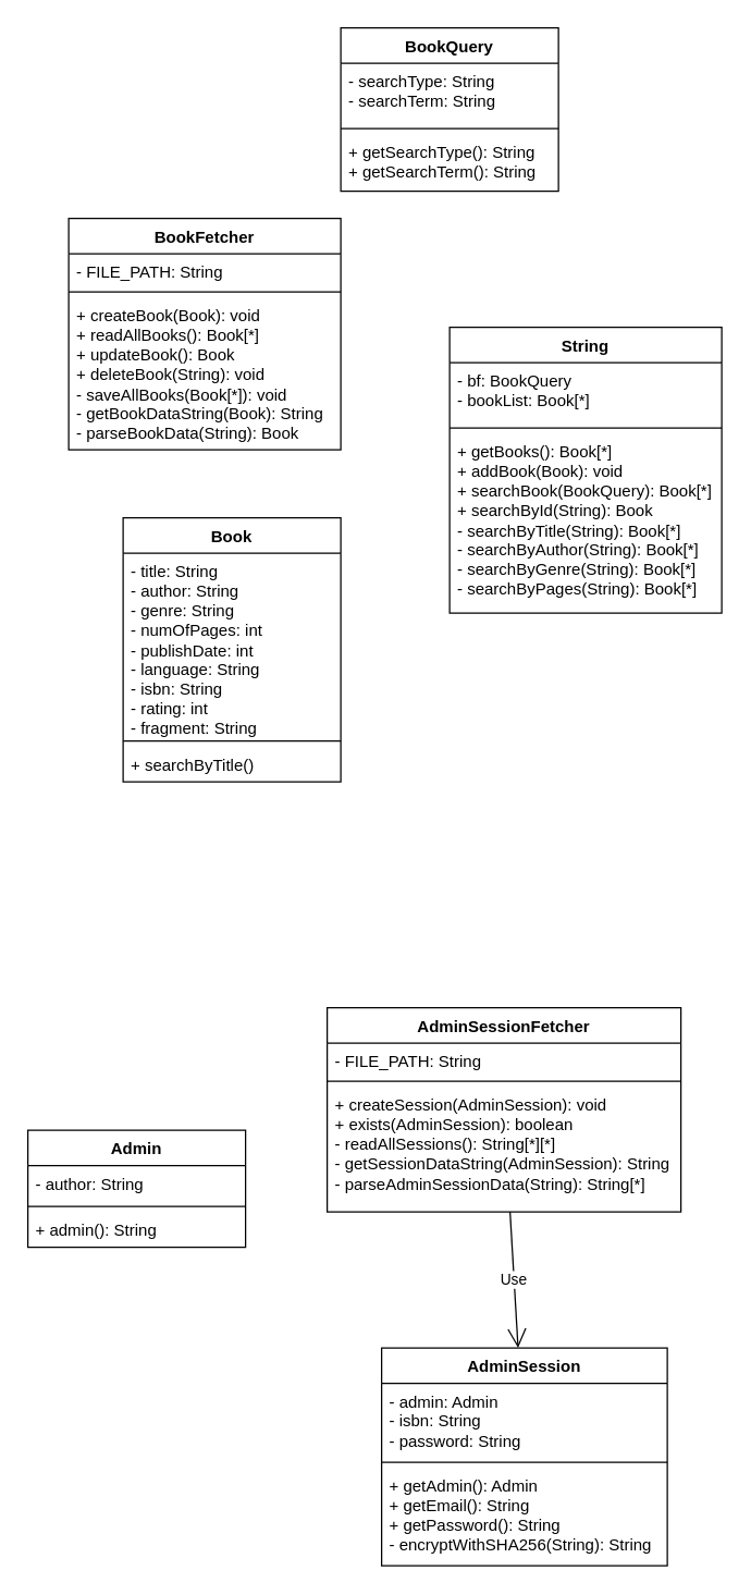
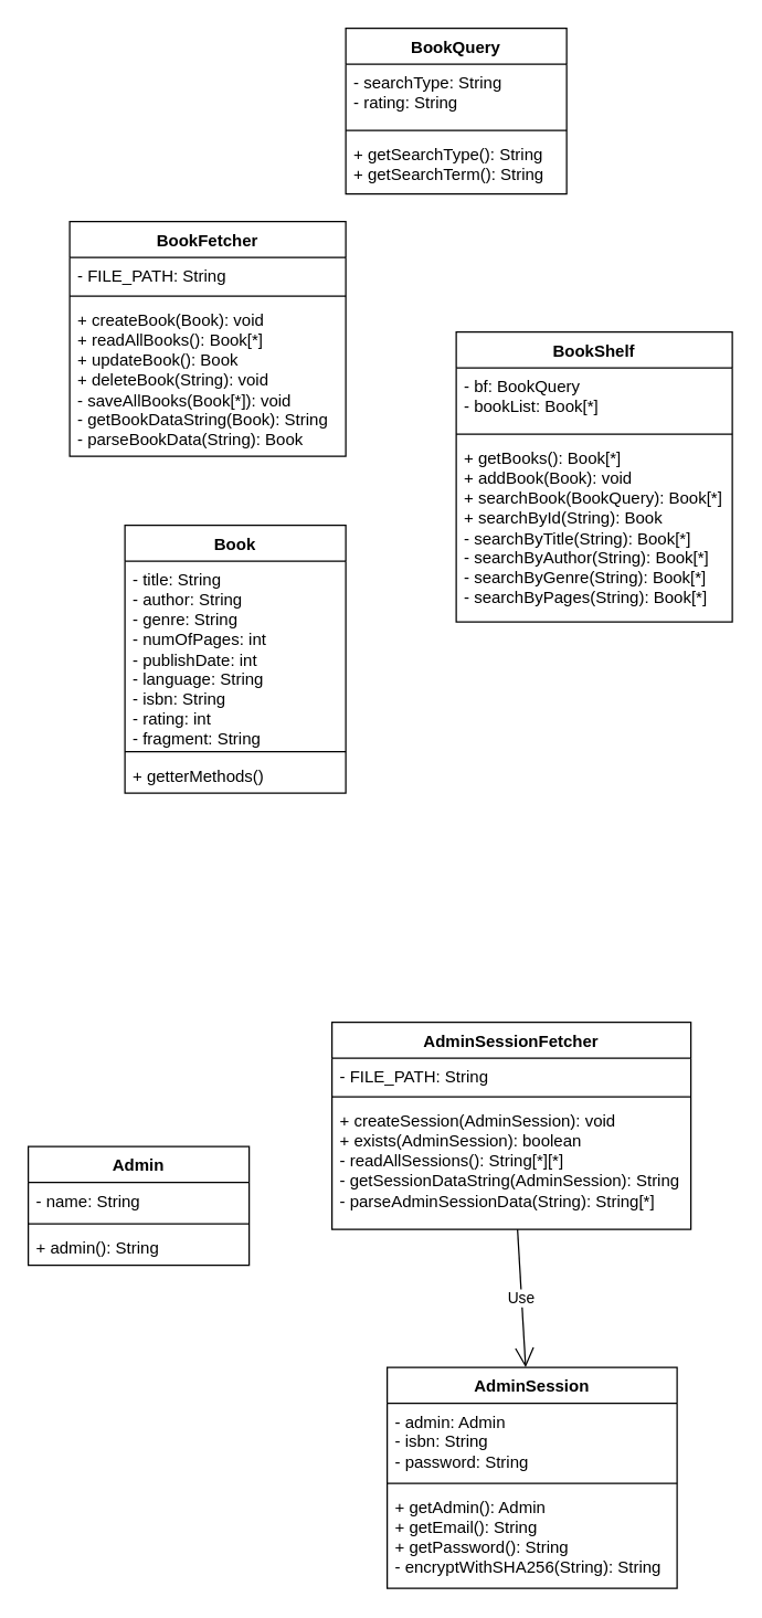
  <mxCell id="0" />
  <mxCell id="1" parent="0" />
  <mxCell id="2" value="Book" style="swimlane;fontStyle=1;align=center;verticalAlign=top;childLayout=stackLayout;horizontal=1;startSize=26;horizontalStack=0;resizeParent=1;resizeParentMax=0;resizeLast=0;collapsible=1;marginBottom=0;whiteSpace=wrap;html=1;" parent="1" vertex="1"><mxGeometry x="90" y="380" width="160" height="194" as="geometry" /></mxCell>
  <mxCell id="3" value="- title: String&lt;br&gt;- author: String&lt;br&gt;- genre: String&lt;br&gt;- numOfPages: int&lt;br&gt;- publishDate: int&lt;br&gt;- language: String&lt;br&gt;- isbn: String&lt;br&gt;- rating: int&lt;br&gt;- fragment: String&lt;br&gt;" style="text;strokeColor=none;fillColor=none;align=left;verticalAlign=top;spacingLeft=4;spacingRight=4;overflow=hidden;rotatable=0;points=[[0,0.5],[1,0.5]];portConstraint=eastwest;whiteSpace=wrap;html=1;" parent="2" vertex="1"><mxGeometry y="26" width="160" height="134" as="geometry" /></mxCell>
  <mxCell id="4" value="" style="line;strokeWidth=1;fillColor=none;align=left;verticalAlign=middle;spacingTop=-1;spacingLeft=3;spacingRight=3;rotatable=0;labelPosition=right;points=[];portConstraint=eastwest;strokeColor=inherit;" parent="2" vertex="1"><mxGeometry y="160" width="160" height="8" as="geometry" /></mxCell>
- <mxCell id="5" value="+ searchByTitle()" style="text;strokeColor=none;fillColor=none;align=left;verticalAlign=top;spacingLeft=4;spacingRight=4;overflow=hidden;rotatable=0;points=[[0,0.5],[1,0.5]];portConstraint=eastwest;whiteSpace=wrap;html=1;" parent="2" vertex="1"><mxGeometry y="168" width="160" height="26" as="geometry" /></mxCell>
+ <mxCell id="5" value="+ getterMethods()" style="text;strokeColor=none;fillColor=none;align=left;verticalAlign=top;spacingLeft=4;spacingRight=4;overflow=hidden;rotatable=0;points=[[0,0.5],[1,0.5]];portConstraint=eastwest;whiteSpace=wrap;html=1;" parent="2" vertex="1"><mxGeometry y="168" width="160" height="26" as="geometry" /></mxCell>
  <mxCell id="6" value="BookFetcher" style="swimlane;fontStyle=1;align=center;verticalAlign=top;childLayout=stackLayout;horizontal=1;startSize=26;horizontalStack=0;resizeParent=1;resizeParentMax=0;resizeLast=0;collapsible=1;marginBottom=0;whiteSpace=wrap;html=1;" parent="1" vertex="1"><mxGeometry x="50" y="160" width="200" height="170" as="geometry" /></mxCell>
  <mxCell id="7" value="- FILE_PATH: String" style="text;strokeColor=none;fillColor=none;align=left;verticalAlign=top;spacingLeft=4;spacingRight=4;overflow=hidden;rotatable=0;points=[[0,0.5],[1,0.5]];portConstraint=eastwest;whiteSpace=wrap;html=1;" parent="6" vertex="1"><mxGeometry y="26" width="200" height="24" as="geometry" /></mxCell>
  <mxCell id="8" value="" style="line;strokeWidth=1;fillColor=none;align=left;verticalAlign=middle;spacingTop=-1;spacingLeft=3;spacingRight=3;rotatable=0;labelPosition=right;points=[];portConstraint=eastwest;strokeColor=inherit;" parent="6" vertex="1"><mxGeometry y="50" width="200" height="8" as="geometry" /></mxCell>
  <mxCell id="9" value="+ createBook(Book): void&lt;br&gt;+ readAllBooks(): Book[*]&lt;br&gt;+ updateBook(): Book&lt;br&gt;+ deleteBook(String): void&lt;br&gt;- saveAllBooks(Book[*]): void&lt;br&gt;- getBookDataString(Book): String&lt;br&gt;- parseBookData(String): Book" style="text;strokeColor=none;fillColor=none;align=left;verticalAlign=top;spacingLeft=4;spacingRight=4;overflow=hidden;rotatable=0;points=[[0,0.5],[1,0.5]];portConstraint=eastwest;whiteSpace=wrap;html=1;" parent="6" vertex="1"><mxGeometry y="58" width="200" height="112" as="geometry" /></mxCell>
- <mxCell id="10" value="String" style="swimlane;fontStyle=1;align=center;verticalAlign=top;childLayout=stackLayout;horizontal=1;startSize=26;horizontalStack=0;resizeParent=1;resizeParentMax=0;resizeLast=0;collapsible=1;marginBottom=0;whiteSpace=wrap;html=1;" parent="1" vertex="1"><mxGeometry x="330" y="240" width="200" height="210" as="geometry" /></mxCell>
+ <mxCell id="10" value="BookShelf" style="swimlane;fontStyle=1;align=center;verticalAlign=top;childLayout=stackLayout;horizontal=1;startSize=26;horizontalStack=0;resizeParent=1;resizeParentMax=0;resizeLast=0;collapsible=1;marginBottom=0;whiteSpace=wrap;html=1;" parent="1" vertex="1"><mxGeometry x="330" y="240" width="200" height="210" as="geometry" /></mxCell>
  <mxCell id="11" value="- bf: BookQuery&lt;br&gt;- bookList: Book[*]" style="text;strokeColor=none;fillColor=none;align=left;verticalAlign=top;spacingLeft=4;spacingRight=4;overflow=hidden;rotatable=0;points=[[0,0.5],[1,0.5]];portConstraint=eastwest;whiteSpace=wrap;html=1;" parent="10" vertex="1"><mxGeometry y="26" width="200" height="44" as="geometry" /></mxCell>
  <mxCell id="12" value="" style="line;strokeWidth=1;fillColor=none;align=left;verticalAlign=middle;spacingTop=-1;spacingLeft=3;spacingRight=3;rotatable=0;labelPosition=right;points=[];portConstraint=eastwest;strokeColor=inherit;" parent="10" vertex="1"><mxGeometry y="70" width="200" height="8" as="geometry" /></mxCell>
  <mxCell id="13" value="+ getBooks(): Book[*]&lt;br&gt;+ addBook(Book): void&lt;br&gt;+ searchBook(BookQuery): Book[*]&lt;br&gt;+ searchById(String): Book&lt;br&gt;- searchByTitle(String): Book[*]&lt;br&gt;- searchByAuthor(String): Book[*]&lt;br&gt;- searchByGenre(String): Book[*]&lt;br&gt;- searchByPages(String): Book[*]" style="text;strokeColor=none;fillColor=none;align=left;verticalAlign=top;spacingLeft=4;spacingRight=4;overflow=hidden;rotatable=0;points=[[0,0.5],[1,0.5]];portConstraint=eastwest;whiteSpace=wrap;html=1;" parent="10" vertex="1"><mxGeometry y="78" width="200" height="132" as="geometry" /></mxCell>
  <mxCell id="14" value="BookQuery" style="swimlane;fontStyle=1;align=center;verticalAlign=top;childLayout=stackLayout;horizontal=1;startSize=26;horizontalStack=0;resizeParent=1;resizeParentMax=0;resizeLast=0;collapsible=1;marginBottom=0;whiteSpace=wrap;html=1;" parent="1" vertex="1"><mxGeometry x="250" y="20" width="160" height="120" as="geometry" /></mxCell>
- <mxCell id="15" value="- searchType: String&lt;br&gt;- searchTerm: String" style="text;strokeColor=none;fillColor=none;align=left;verticalAlign=top;spacingLeft=4;spacingRight=4;overflow=hidden;rotatable=0;points=[[0,0.5],[1,0.5]];portConstraint=eastwest;whiteSpace=wrap;html=1;" parent="14" vertex="1"><mxGeometry y="26" width="160" height="44" as="geometry" /></mxCell>
+ <mxCell id="15" value="- searchType: String&lt;br&gt;- rating: String" style="text;strokeColor=none;fillColor=none;align=left;verticalAlign=top;spacingLeft=4;spacingRight=4;overflow=hidden;rotatable=0;points=[[0,0.5],[1,0.5]];portConstraint=eastwest;whiteSpace=wrap;html=1;" parent="14" vertex="1"><mxGeometry y="26" width="160" height="44" as="geometry" /></mxCell>
  <mxCell id="16" value="" style="line;strokeWidth=1;fillColor=none;align=left;verticalAlign=middle;spacingTop=-1;spacingLeft=3;spacingRight=3;rotatable=0;labelPosition=right;points=[];portConstraint=eastwest;strokeColor=inherit;" parent="14" vertex="1"><mxGeometry y="70" width="160" height="8" as="geometry" /></mxCell>
  <mxCell id="17" value="+ getSearchType(): String&lt;br&gt;+ getSearchTerm(): String" style="text;strokeColor=none;fillColor=none;align=left;verticalAlign=top;spacingLeft=4;spacingRight=4;overflow=hidden;rotatable=0;points=[[0,0.5],[1,0.5]];portConstraint=eastwest;whiteSpace=wrap;html=1;" parent="14" vertex="1"><mxGeometry y="78" width="160" height="42" as="geometry" /></mxCell>
  <mxCell id="18" value="Admin" style="swimlane;fontStyle=1;align=center;verticalAlign=top;childLayout=stackLayout;horizontal=1;startSize=26;horizontalStack=0;resizeParent=1;resizeParentMax=0;resizeLast=0;collapsible=1;marginBottom=0;whiteSpace=wrap;html=1;" vertex="1" parent="1"><mxGeometry y="830" width="160" height="86" as="geometry" x="20" /></mxCell>
- <mxCell id="19" value="- author: String" style="text;strokeColor=none;fillColor=none;align=left;verticalAlign=top;spacingLeft=4;spacingRight=4;overflow=hidden;rotatable=0;points=[[0,0.5],[1,0.5]];portConstraint=eastwest;whiteSpace=wrap;html=1;" vertex="1" parent="18"><mxGeometry y="26" width="160" height="26" as="geometry" /></mxCell>
+ <mxCell id="19" value="- name: String" style="text;strokeColor=none;fillColor=none;align=left;verticalAlign=top;spacingLeft=4;spacingRight=4;overflow=hidden;rotatable=0;points=[[0,0.5],[1,0.5]];portConstraint=eastwest;whiteSpace=wrap;html=1;" vertex="1" parent="18"><mxGeometry y="26" width="160" height="26" as="geometry" /></mxCell>
  <mxCell id="20" value="" style="line;strokeWidth=1;fillColor=none;align=left;verticalAlign=middle;spacingTop=-1;spacingLeft=3;spacingRight=3;rotatable=0;labelPosition=right;points=[];portConstraint=eastwest;strokeColor=inherit;" vertex="1" parent="18"><mxGeometry y="52" width="160" height="8" as="geometry" /></mxCell>
  <mxCell id="21" value="+ admin(): String" style="text;strokeColor=none;fillColor=none;align=left;verticalAlign=top;spacingLeft=4;spacingRight=4;overflow=hidden;rotatable=0;points=[[0,0.5],[1,0.5]];portConstraint=eastwest;whiteSpace=wrap;html=1;" vertex="1" parent="18"><mxGeometry y="60" width="160" height="26" as="geometry" /></mxCell>
  <mxCell id="22" value="AdminSession" style="swimlane;fontStyle=1;align=center;verticalAlign=top;childLayout=stackLayout;horizontal=1;startSize=26;horizontalStack=0;resizeParent=1;resizeParentMax=0;resizeLast=0;collapsible=1;marginBottom=0;whiteSpace=wrap;html=1;" vertex="1" parent="1"><mxGeometry x="280" y="990" width="210" height="160" as="geometry" /></mxCell>
  <mxCell id="23" value="- admin: Admin&lt;br&gt;- isbn: String&lt;br&gt;- password: String" style="text;strokeColor=none;fillColor=none;align=left;verticalAlign=top;spacingLeft=4;spacingRight=4;overflow=hidden;rotatable=0;points=[[0,0.5],[1,0.5]];portConstraint=eastwest;whiteSpace=wrap;html=1;" vertex="1" parent="22"><mxGeometry y="26" width="210" height="54" as="geometry" /></mxCell>
  <mxCell id="24" value="" style="line;strokeWidth=1;fillColor=none;align=left;verticalAlign=middle;spacingTop=-1;spacingLeft=3;spacingRight=3;rotatable=0;labelPosition=right;points=[];portConstraint=eastwest;strokeColor=inherit;" vertex="1" parent="22"><mxGeometry y="80" width="210" height="8" as="geometry" /></mxCell>
  <mxCell id="25" value="+ getAdmin(): Admin&lt;br&gt;+ getEmail(): String&lt;br&gt;+ getPassword(): String&lt;br&gt;- encryptWithSHA256(String): String" style="text;strokeColor=none;fillColor=none;align=left;verticalAlign=top;spacingLeft=4;spacingRight=4;overflow=hidden;rotatable=0;points=[[0,0.5],[1,0.5]];portConstraint=eastwest;whiteSpace=wrap;html=1;" vertex="1" parent="22"><mxGeometry y="88" width="210" height="72" as="geometry" /></mxCell>
  <mxCell id="26" value="AdminSessionFetcher" style="swimlane;fontStyle=1;align=center;verticalAlign=top;childLayout=stackLayout;horizontal=1;startSize=26;horizontalStack=0;resizeParent=1;resizeParentMax=0;resizeLast=0;collapsible=1;marginBottom=0;whiteSpace=wrap;html=1;" vertex="1" parent="1"><mxGeometry x="240" y="740" width="260" height="150" as="geometry" /></mxCell>
  <mxCell id="27" value="- FILE_PATH: String" style="text;strokeColor=none;fillColor=none;align=left;verticalAlign=top;spacingLeft=4;spacingRight=4;overflow=hidden;rotatable=0;points=[[0,0.5],[1,0.5]];portConstraint=eastwest;whiteSpace=wrap;html=1;" vertex="1" parent="26"><mxGeometry y="26" width="260" height="24" as="geometry" /></mxCell>
  <mxCell id="28" value="" style="line;strokeWidth=1;fillColor=none;align=left;verticalAlign=middle;spacingTop=-1;spacingLeft=3;spacingRight=3;rotatable=0;labelPosition=right;points=[];portConstraint=eastwest;strokeColor=inherit;" vertex="1" parent="26"><mxGeometry y="50" width="260" height="8" as="geometry" /></mxCell>
  <mxCell id="29" value="+ createSession(AdminSession): void&lt;br&gt;+ exists(AdminSession): boolean&lt;br&gt;- readAllSessions(): String[*][*]&lt;br&gt;- getSessionDataString(AdminSession): String&lt;br&gt;- parseAdminSessionData(String): String[*]" style="text;strokeColor=none;fillColor=none;align=left;verticalAlign=top;spacingLeft=4;spacingRight=4;overflow=hidden;rotatable=0;points=[[0,0.5],[1,0.5]];portConstraint=eastwest;whiteSpace=wrap;html=1;" vertex="1" parent="26"><mxGeometry y="58" width="260" height="92" as="geometry" /></mxCell>
  <mxCell id="30" value="Use" style="endArrow=open;endSize=12;dashed=0;html=1;rounded=0;" edge="1" parent="1" source="26" target="22"><mxGeometry width="160" relative="1" as="geometry"><mxPoint x="490" y="920" as="sourcePoint" /><mxPoint x="650" y="920" as="targetPoint" /></mxGeometry></mxCell>
